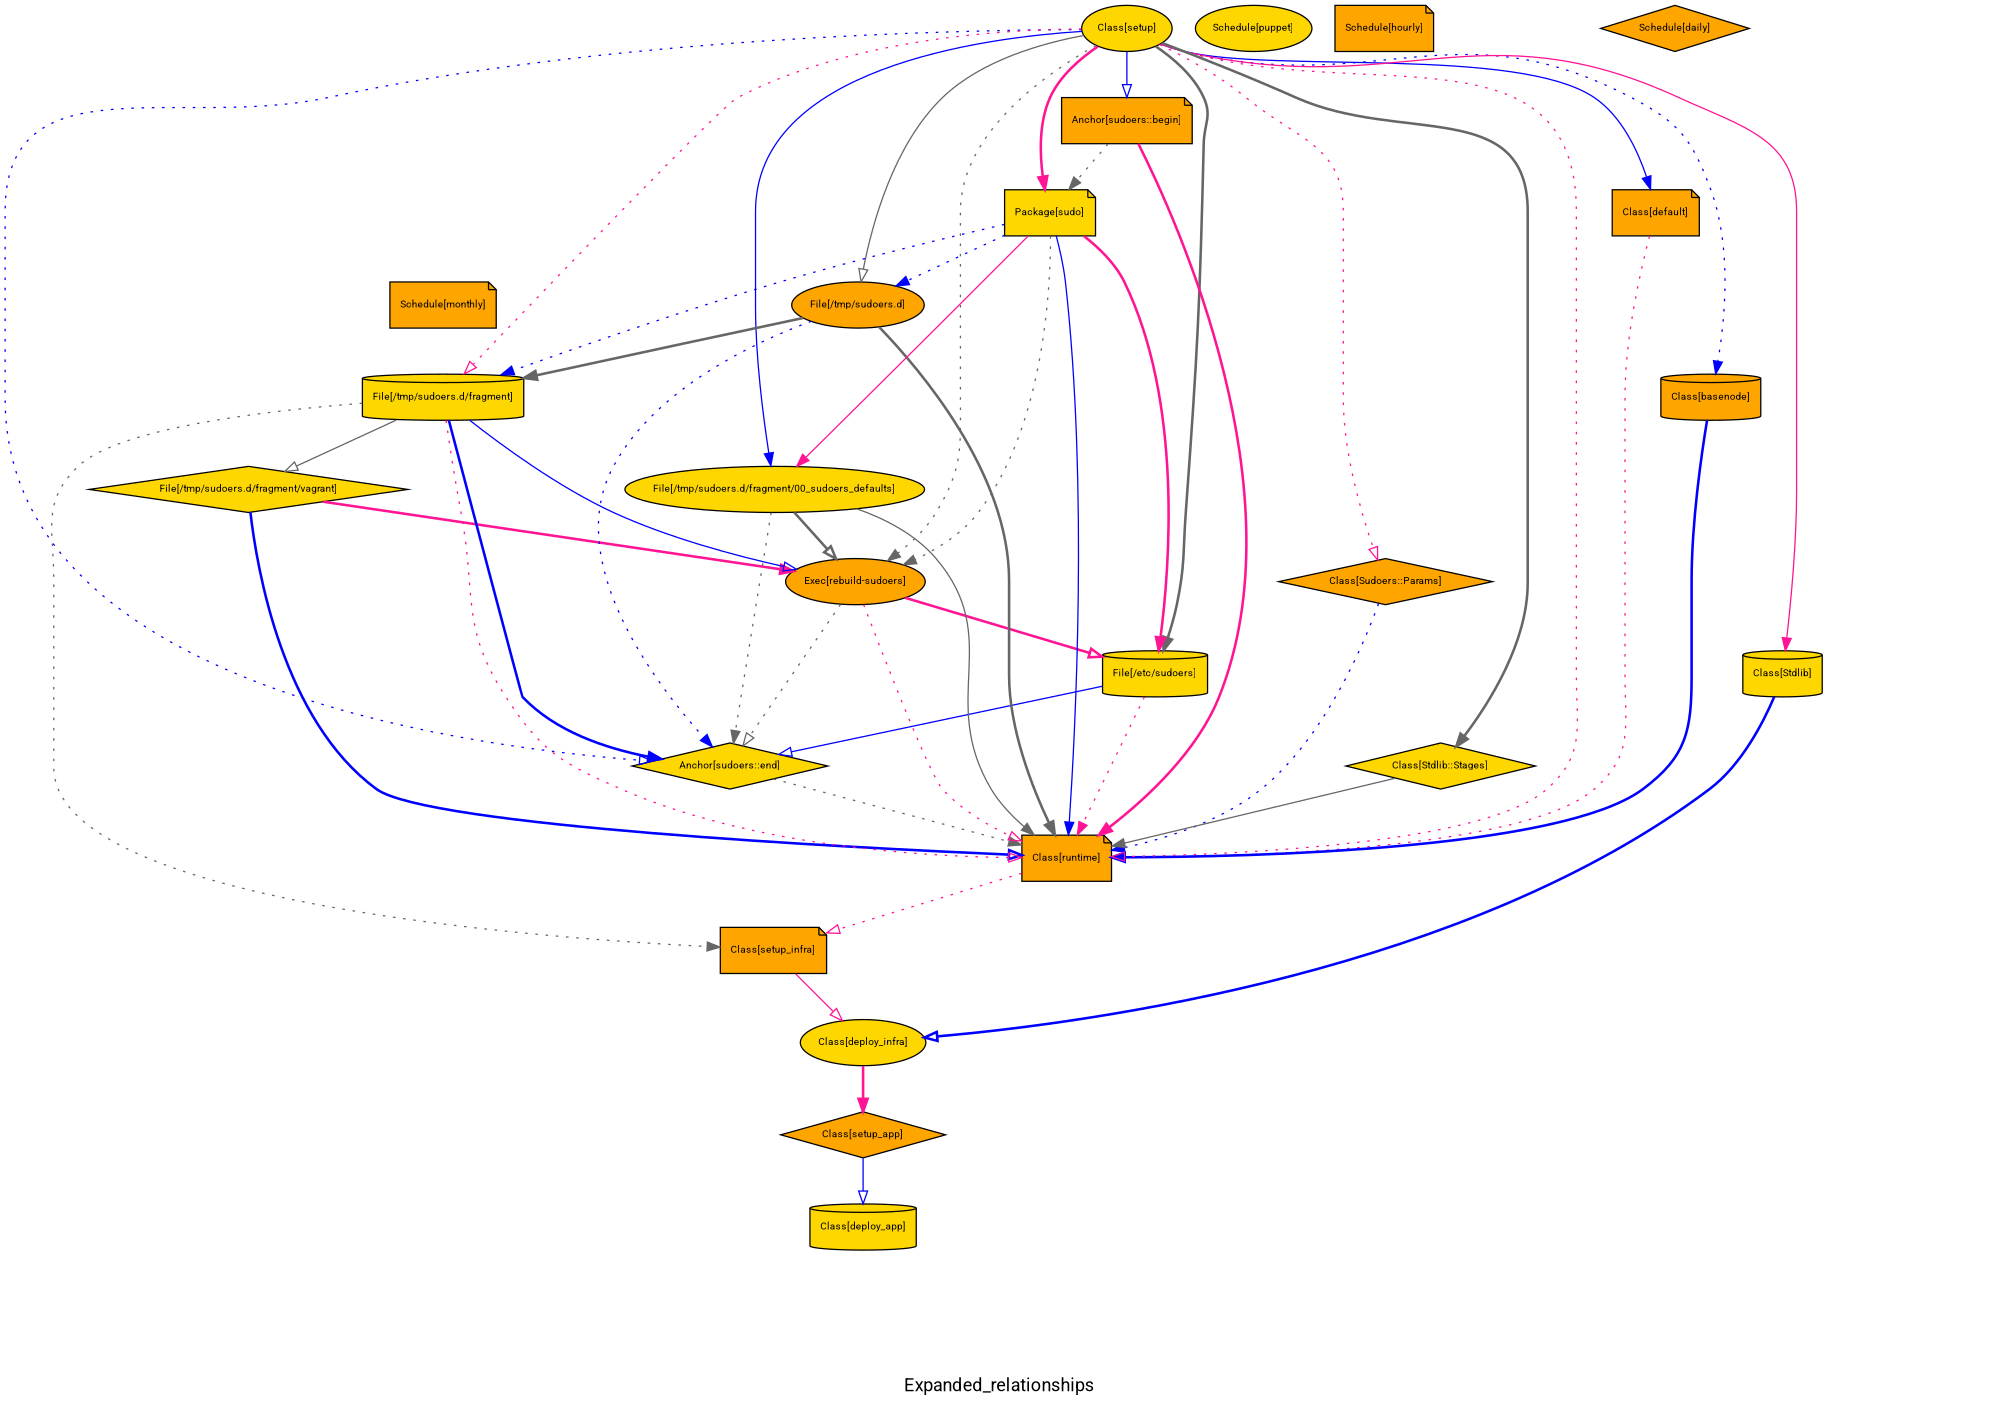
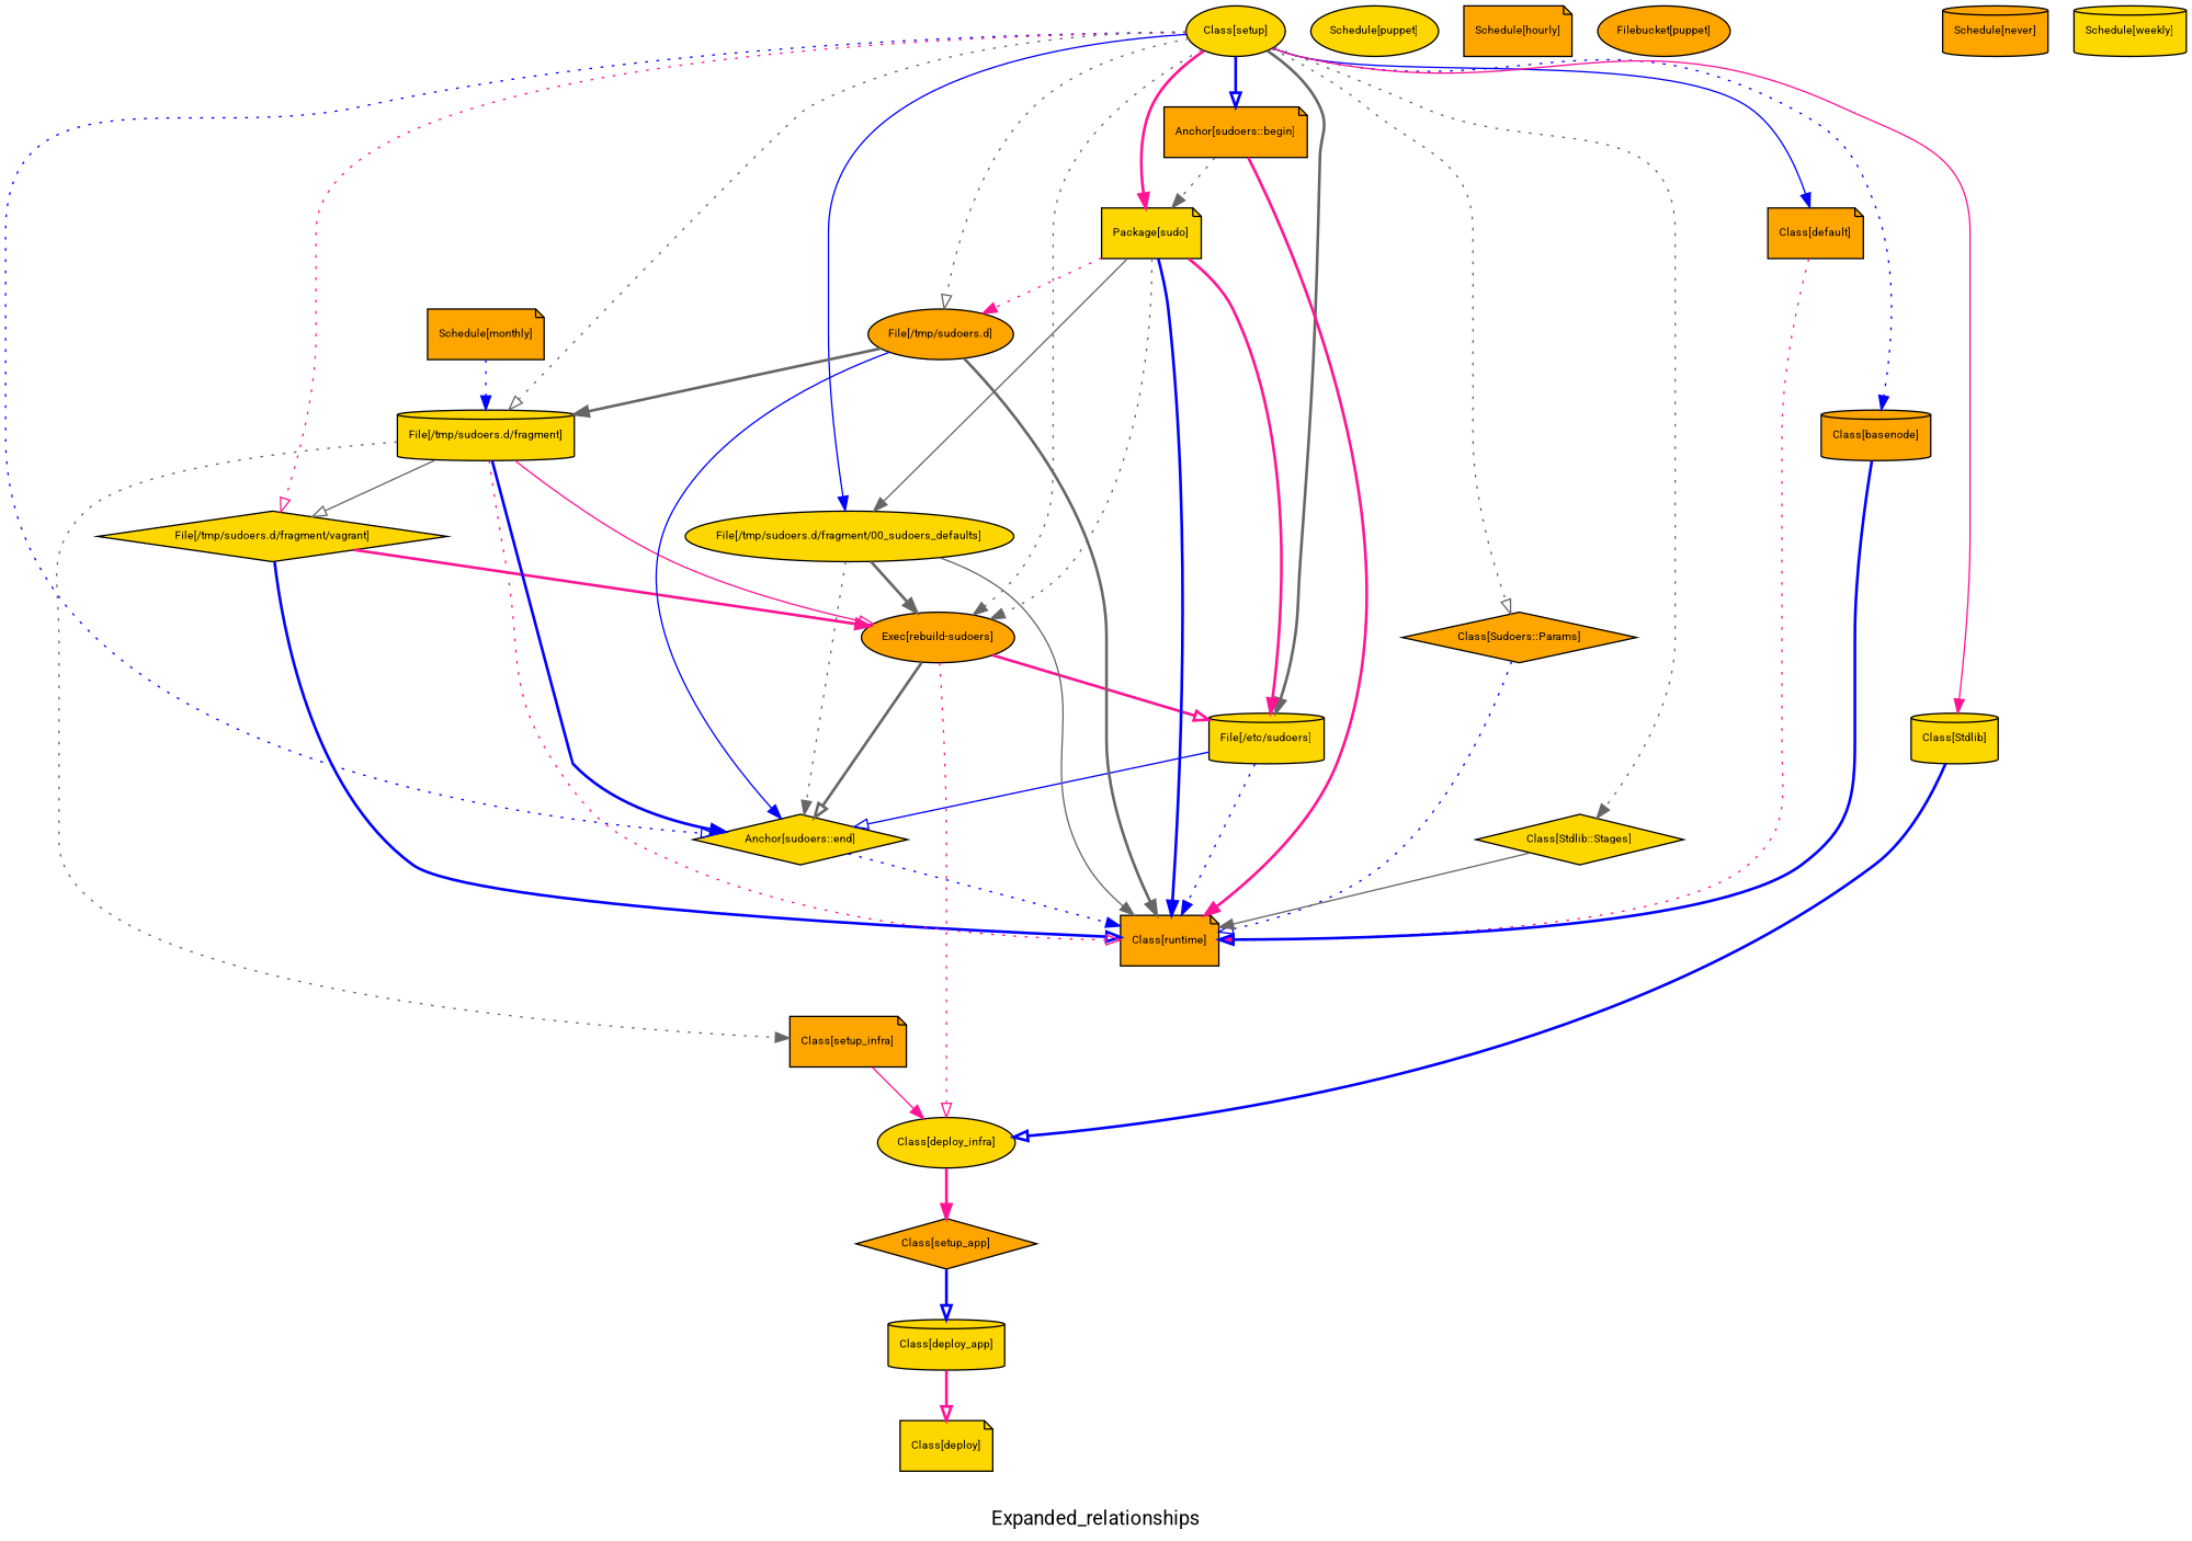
  digraph {
    fontname=Roboto
    label=Expanded_relationships
    node [fillcolor=orange fontname=Roboto fontsize=8 shape=note style=filled]
    edge [arrowhead=normal color=deeppink fontname=Roboto fontsize=8 style=dotted]
    n1 [label="Class[default]"]
    n2 [label="Class[runtime]"]
    n3 [label="Class[setup_infra]"]
    n4 [label="Class[basenode]" shape=cylinder]
    n5 [fillcolor=gold label="File[/etc/sudoers]" shape=cylinder]
    n6 [fillcolor=gold label="Anchor[sudoers::end]" shape=diamond]
    n7 [fillcolor=gold label="Class[deploy_infra]" shape=ellipse]
    n8 [label="Class[setup_app]" shape=diamond]
    n9 [label="Schedule[monthly]"]
    n10 [label="Exec[rebuild-sudoers]" shape=ellipse]
    n11 [label="Class[Sudoers::Params]" shape=diamond]
    n12 [fillcolor=gold label="Schedule[puppet]" shape=ellipse]
    n13 [label="Schedule[hourly]"]
    n14 [fillcolor=gold label="Class[Stdlib]" shape=cylinder]
    n15 [fillcolor=gold label="Class[deploy_app]" shape=cylinder]
+   n16 [fillcolor=gold label="Class[deploy]"]
    n17 [fillcolor=gold label="File[/tmp/sudoers.d/fragment/vagrant]" shape=diamond]
    n18 [fillcolor=gold label="File[/tmp/sudoers.d/fragment/00_sudoers_defaults]" shape=ellipse]
+   n19 [label="Filebucket[puppet]" shape=ellipse]
    n20 [fillcolor=gold label="File[/tmp/sudoers.d/fragment]" shape=cylinder]
-   n21 [label="Schedule[daily]" shape=diamond]
    n22 [fillcolor=gold label="Class[Stdlib::Stages]" shape=diamond]
    n23 [fillcolor=gold label="Class[setup]" shape=ellipse]
    n24 [label="Anchor[sudoers::begin]"]
    n25 [label="File[/tmp/sudoers.d]" shape=ellipse]
    n26 [fillcolor=gold label="Package[sudo]"]
+   n27 [label="Schedule[never]" shape=cylinder]
+   n28 [fillcolor=gold label="Schedule[weekly]" shape=cylinder]
    n1 -> n2
-   n2 -> n3 [arrowhead=onormal]
-   n3 -> n7 [arrowhead=onormal style=solid]
-   n4 -> n2 [color=blue style=bold]
-   n5 -> n2
+   n3 -> n7 [style=solid]
+   n4 -> n2 [arrowhead=onormal color=blue style=bold]
+   n5 -> n2 [color=blue]
    n5 -> n6 [arrowhead=onormal color=blue style=solid]
-   n6 -> n2 [color=gray40]
+   n6 -> n2 [color=blue]
    n7 -> n8 [style=bold]
-   n8 -> n15 [arrowhead=onormal color=blue style=solid]
-   n10 -> n2 [arrowhead=onormal]
+   n8 -> n15 [arrowhead=onormal color=blue style=bold]
+   n10 -> n7 [arrowhead=onormal]
    n10 -> n5 [arrowhead=onormal style=bold]
-   n10 -> n6 [arrowhead=onormal color=gray40]
-   n11 -> n2 [color=blue]
+   n10 -> n6 [arrowhead=onormal color=gray40 style=bold]
+   n11 -> n2 [arrowhead=onormal color=blue]
    n14 -> n7 [arrowhead=onormal color=blue style=bold]
+   n15 -> n16 [arrowhead=onormal style=bold]
    n17 -> n2 [arrowhead=onormal color=blue style=bold]
    n17 -> n10 [style=bold]
    n18 -> n2 [color=gray40 style=solid]
    n18 -> n6 [color=gray40]
-   n18 -> n10 [arrowhead=onormal color=gray40 style=bold]
+   n18 -> n10 [color=gray40 style=bold]
    n20 -> n2 [arrowhead=onormal]
    n20 -> n3 [color=gray40]
    n20 -> n6 [color=blue style=bold]
-   n20 -> n10 [arrowhead=onormal color=blue style=solid]
+   n20 -> n10 [arrowhead=onormal style=solid]
    n20 -> n17 [arrowhead=onormal color=gray40 style=solid]
    n22 -> n2 [color=gray40 style=solid]
    n23 -> n1 [color=blue style=solid]
    n23 -> n4 [color=blue]
    n23 -> n5 [color=gray40 style=bold]
    n23 -> n6 [arrowhead=onormal color=blue]
    n23 -> n10 [color=gray40]
-   n23 -> n11 [arrowhead=onormal]
+   n23 -> n11 [arrowhead=onormal color=gray40]
    n23 -> n14 [style=solid]
-   n23 -> n2 [arrowhead=onormal]
+   n23 -> n17 [arrowhead=onormal]
    n23 -> n18 [color=blue style=solid]
-   n23 -> n20 [arrowhead=onormal]
-   n23 -> n22 [color=gray40 style=bold]
-   n23 -> n24 [arrowhead=onormal color=blue style=solid]
-   n23 -> n25 [arrowhead=onormal color=gray40 style=solid]
+   n23 -> n20 [arrowhead=onormal color=gray40]
+   n23 -> n22 [color=gray40]
+   n23 -> n24 [arrowhead=onormal color=blue style=bold]
+   n23 -> n25 [arrowhead=onormal color=gray40]
    n23 -> n26 [style=bold]
    n24 -> n2 [style=bold]
    n24 -> n26 [color=gray40]
    n25 -> n2 [color=gray40 style=bold]
-   n25 -> n6 [color=blue]
+   n25 -> n6 [color=blue style=solid]
    n25 -> n20 [color=gray40 style=bold]
-   n26 -> n2 [color=blue style=solid]
+   n26 -> n2 [color=blue style=bold]
    n26 -> n5 [style=bold]
    n26 -> n10 [color=gray40]
-   n26 -> n18 [style=solid]
-   n26 -> n20 [color=blue]
-   n26 -> n25 [color=blue]
+   n26 -> n18 [color=gray40 style=solid]
+   n9 -> n20 [color=blue]
+   n26 -> n25
  }
